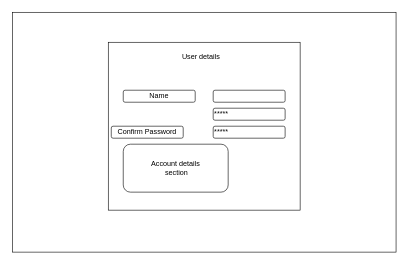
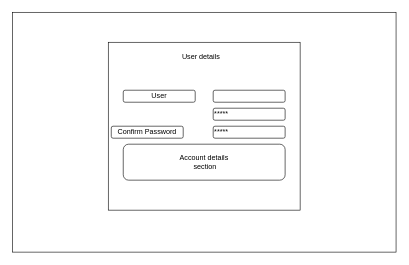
  <mxCell id="0" />
  <mxCell id="1" parent="0" />
  <mxCell id="2" value="" style="rounded=0;whiteSpace=wrap;html=1;fillColor=none;" vertex="1" parent="1"><mxGeometry x="20" y="20" width="640" height="400" as="geometry" /></mxCell>
  <mxCell id="3" value="" style="rounded=0;whiteSpace=wrap;html=1;fillColor=none;" vertex="1" parent="1"><mxGeometry x="180" y="70" width="320" height="280" as="geometry" /></mxCell>
  <mxCell id="4" value="" style="rounded=1;whiteSpace=wrap;html=1;" vertex="1" parent="1"><mxGeometry x="355" y="150" width="120" height="20" as="geometry" /></mxCell>
  <mxCell id="5" value="&lt;div align=&quot;left&quot;&gt;*****&lt;/div&gt;" style="rounded=1;whiteSpace=wrap;html=1;align=left;" vertex="1" parent="1"><mxGeometry x="355" y="180" width="120" height="20" as="geometry" /></mxCell>
  <mxCell id="6" value="&lt;div align=&quot;left&quot;&gt;*****&lt;/div&gt;" style="rounded=1;whiteSpace=wrap;html=1;align=left;" vertex="1" parent="1"><mxGeometry x="355" y="210" width="120" height="20" as="geometry" /></mxCell>
  <mxCell id="7" value="User details" style="rounded=0;whiteSpace=wrap;html=1;fillColor=none;strokeColor=none;" vertex="1" parent="1"><mxGeometry x="275" y="80" width="120" height="30" as="geometry" /></mxCell>
  <mxCell id="8" value="Confirm Password" style="rounded=1;whiteSpace=wrap;html=1;fillColor=none;" vertex="1" parent="1"><mxGeometry x="185" y="210" width="120" height="20" as="geometry" /></mxCell>
- <mxCell id="9" value="&lt;div align=&quot;left&quot;&gt;Account details&lt;br&gt;&lt;/div&gt;&amp;nbsp;section" style="rounded=1;whiteSpace=wrap;html=1;fillColor=none;" vertex="1" parent="1"><mxGeometry x="205" y="240" width="175" height="80" as="geometry" /></mxCell>
- <mxCell id="10" value="Name" style="rounded=1;whiteSpace=wrap;html=1;fillColor=none;" vertex="1" parent="1"><mxGeometry x="205" y="150" width="120" height="20" as="geometry" /></mxCell>
+ <mxCell id="9" value="&lt;div align=&quot;left&quot;&gt;Account details&lt;br&gt;&lt;/div&gt;&amp;nbsp;section" style="rounded=1;whiteSpace=wrap;html=1;fillColor=none;" vertex="1" parent="1"><mxGeometry x="205" y="240" width="270" height="60" as="geometry" /></mxCell>
+ <mxCell id="10" value="User" style="rounded=1;whiteSpace=wrap;html=1;fillColor=none;" vertex="1" parent="1"><mxGeometry x="205" y="150" width="120" height="20" as="geometry" /></mxCell>
